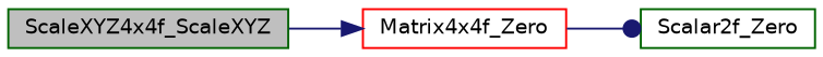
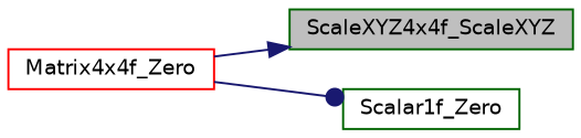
  digraph {
    fontname="DejaVu Sans"
    rankdir=LR
    node [color=darkgreen fillcolor=white fontname="DejaVu Sans" fontsize=10 shape=record style=filled]
    edge [color=midnightblue fontname="DejaVu Sans" fontsize=10 labelfontname=Helvetica labelfontsize=10 style=solid]
    n1 [fillcolor=grey75 fontcolor=black height=0.2 label=ScaleXYZ4x4f_ScaleXYZ width=0.4]
    n2 [color=red height=0.2 label=Matrix4x4f_Zero width=0.4]
-   n3 [height=0.2 label=Scalar2f_Zero width=0.4]
-   n1 -> n2 [arrowhead=normal]
+   n3 [height=0.2 label=Scalar1f_Zero width=0.4]
+   n2 -> n1 [arrowhead=normal]
    n2 -> n3 [arrowhead=dot]
  }
